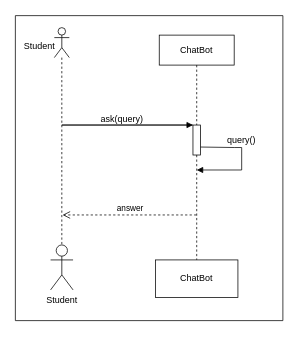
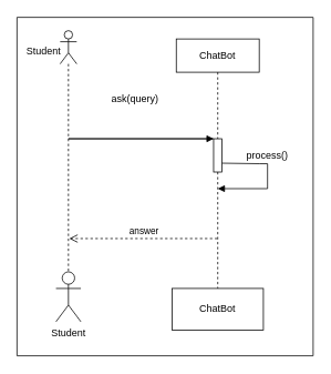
  <mxCell id="0" />
  <mxCell id="1" parent="0" />
  <mxCell id="2" value="ChatBot" style="shape=umlLifeline;perimeter=lifelinePerimeter;whiteSpace=wrap;html=1;container=0;dropTarget=0;collapsible=0;recursiveResize=0;outlineConnect=0;portConstraint=eastwest;newEdgeStyle={&quot;edgeStyle&quot;:&quot;elbowEdgeStyle&quot;,&quot;elbow&quot;:&quot;vertical&quot;,&quot;curved&quot;:0,&quot;rounded&quot;:0};" parent="1" vertex="1"><mxGeometry x="212" y="46" width="100" height="300" as="geometry" /></mxCell>
  <mxCell id="3" value="" style="html=1;points=[[0,0,0,0,5],[0,1,0,0,-5],[1,0,0,0,5],[1,1,0,0,-5]];perimeter=orthogonalPerimeter;outlineConnect=0;targetShapes=umlLifeline;portConstraint=eastwest;newEdgeStyle={&quot;curved&quot;:0,&quot;rounded&quot;:0};" parent="2" vertex="1"><mxGeometry x="45" y="120" width="10" height="40" as="geometry" /></mxCell>
  <mxCell id="4" value="answer" style="html=1;verticalAlign=bottom;endArrow=open;dashed=1;endSize=8;edgeStyle=elbowEdgeStyle;elbow=vertical;curved=0;rounded=0;" parent="1" source="2" edge="1"><mxGeometry relative="1" as="geometry"><mxPoint x="83" y="286" as="targetPoint" /><Array as="points"><mxPoint x="178" y="286" /></Array><mxPoint x="253" y="286" as="sourcePoint" /></mxGeometry></mxCell>
  <mxCell id="5" value="&amp;nbsp; &amp;nbsp; &amp;nbsp; &amp;nbsp; &amp;nbsp; &amp;nbsp; &amp;nbsp; &amp;nbsp; &amp;nbsp;" style="html=1;verticalAlign=bottom;endArrow=block;edgeStyle=elbowEdgeStyle;elbow=vertical;curved=0;rounded=0;" parent="1" edge="1"><mxGeometry relative="1" as="geometry"><mxPoint x="257" y="166" as="sourcePoint" /><Array as="points"><mxPoint x="82" y="166" /></Array><mxPoint x="257" y="166" as="targetPoint" /></mxGeometry></mxCell>
  <mxCell id="6" value="" style="shape=umlLifeline;perimeter=lifelinePerimeter;whiteSpace=wrap;html=1;container=1;dropTarget=0;collapsible=0;recursiveResize=0;outlineConnect=0;portConstraint=eastwest;newEdgeStyle={&quot;curved&quot;:0,&quot;rounded&quot;:0};participant=umlActor;" parent="1" vertex="1"><mxGeometry x="72" y="36" width="20" height="300" as="geometry" /></mxCell>
- <mxCell id="7" value="ask(query)" style="text;html=1;align=center;verticalAlign=middle;resizable=0;points=[];autosize=1;strokeColor=none;fillColor=none;" parent="1" vertex="1"><mxGeometry x="122" y="144" width="80" height="30" as="geometry" /></mxCell>
+ <mxCell id="7" value="ask(query)" style="text;html=1;align=center;verticalAlign=middle;resizable=0;points=[];autosize=1;strokeColor=none;fillColor=none;" parent="1" vertex="1"><mxGeometry x="122" y="104" width="80" height="30" as="geometry" /></mxCell>
  <mxCell id="8" value="" style="html=1;verticalAlign=bottom;endArrow=block;curved=0;rounded=0;exitX=1.029;exitY=0.734;exitDx=0;exitDy=0;exitPerimeter=0;" parent="1" source="3" edge="1"><mxGeometry width="80" relative="1" as="geometry"><mxPoint x="272" y="196" as="sourcePoint" /><mxPoint x="262" y="226" as="targetPoint" /><Array as="points"><mxPoint x="312" y="196" /><mxPoint x="322" y="196" /><mxPoint x="322" y="226" /></Array></mxGeometry></mxCell>
- <mxCell id="9" value="&amp;nbsp; &amp;nbsp; &amp;nbsp; &amp;nbsp; &amp;nbsp; &amp;nbsp; &amp;nbsp; query()" style="text;html=1;align=center;verticalAlign=middle;resizable=0;points=[];autosize=1;strokeColor=none;fillColor=none;" parent="1" vertex="1"><mxGeometry x="240" y="173" width="115" height="26" as="geometry" /></mxCell>
+ <mxCell id="9" value="&amp;nbsp; &amp;nbsp; &amp;nbsp; &amp;nbsp; &amp;nbsp; &amp;nbsp; &amp;nbsp; process()" style="text;html=1;align=center;verticalAlign=middle;resizable=0;points=[];autosize=1;strokeColor=none;fillColor=none;" parent="1" vertex="1"><mxGeometry x="240" y="173" width="115" height="26" as="geometry" /></mxCell>
  <mxCell id="10" value="ChatBot" style="html=1;whiteSpace=wrap;" parent="1" vertex="1"><mxGeometry x="207" y="346" width="110" height="50" as="geometry" /></mxCell>
  <mxCell id="11" value="Student" style="shape=umlActor;verticalLabelPosition=bottom;verticalAlign=top;html=1;" parent="1" vertex="1"><mxGeometry x="67" y="326" width="30" height="60" as="geometry" /></mxCell>
  <mxCell id="12" value="Student" style="text;html=1;align=center;verticalAlign=middle;resizable=0;points=[];autosize=1;strokeColor=none;fillColor=none;" parent="1" vertex="1"><mxGeometry x="22" y="46" width="60" height="30" as="geometry" /></mxCell>
  <mxCell id="13" value="" style="swimlane;startSize=0;" vertex="1" parent="1"><mxGeometry x="20" y="20" width="357" height="407" as="geometry" /></mxCell>
